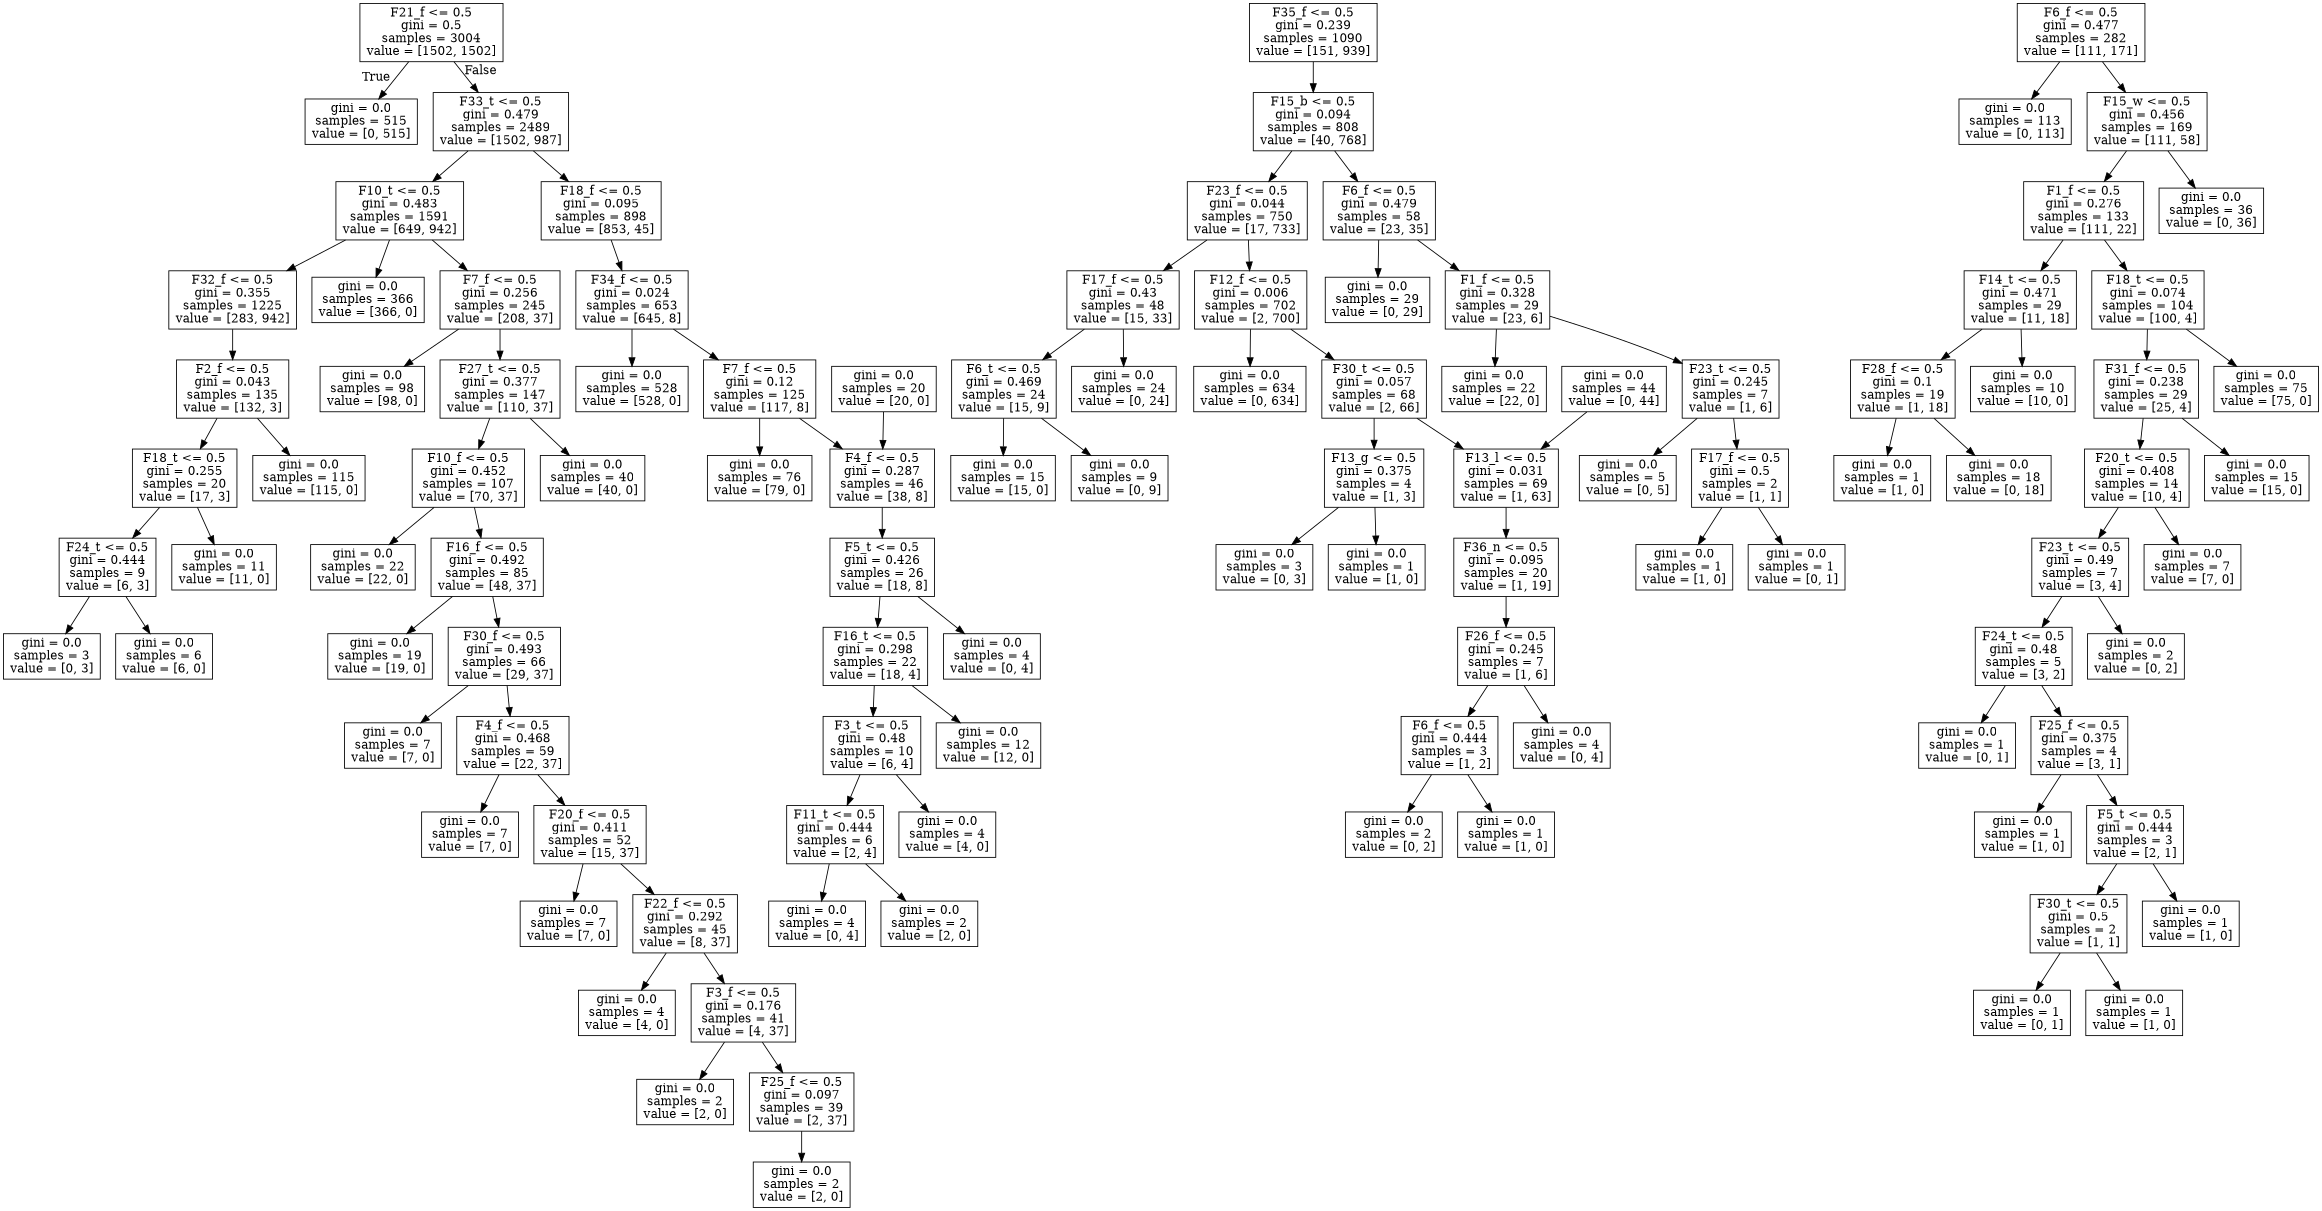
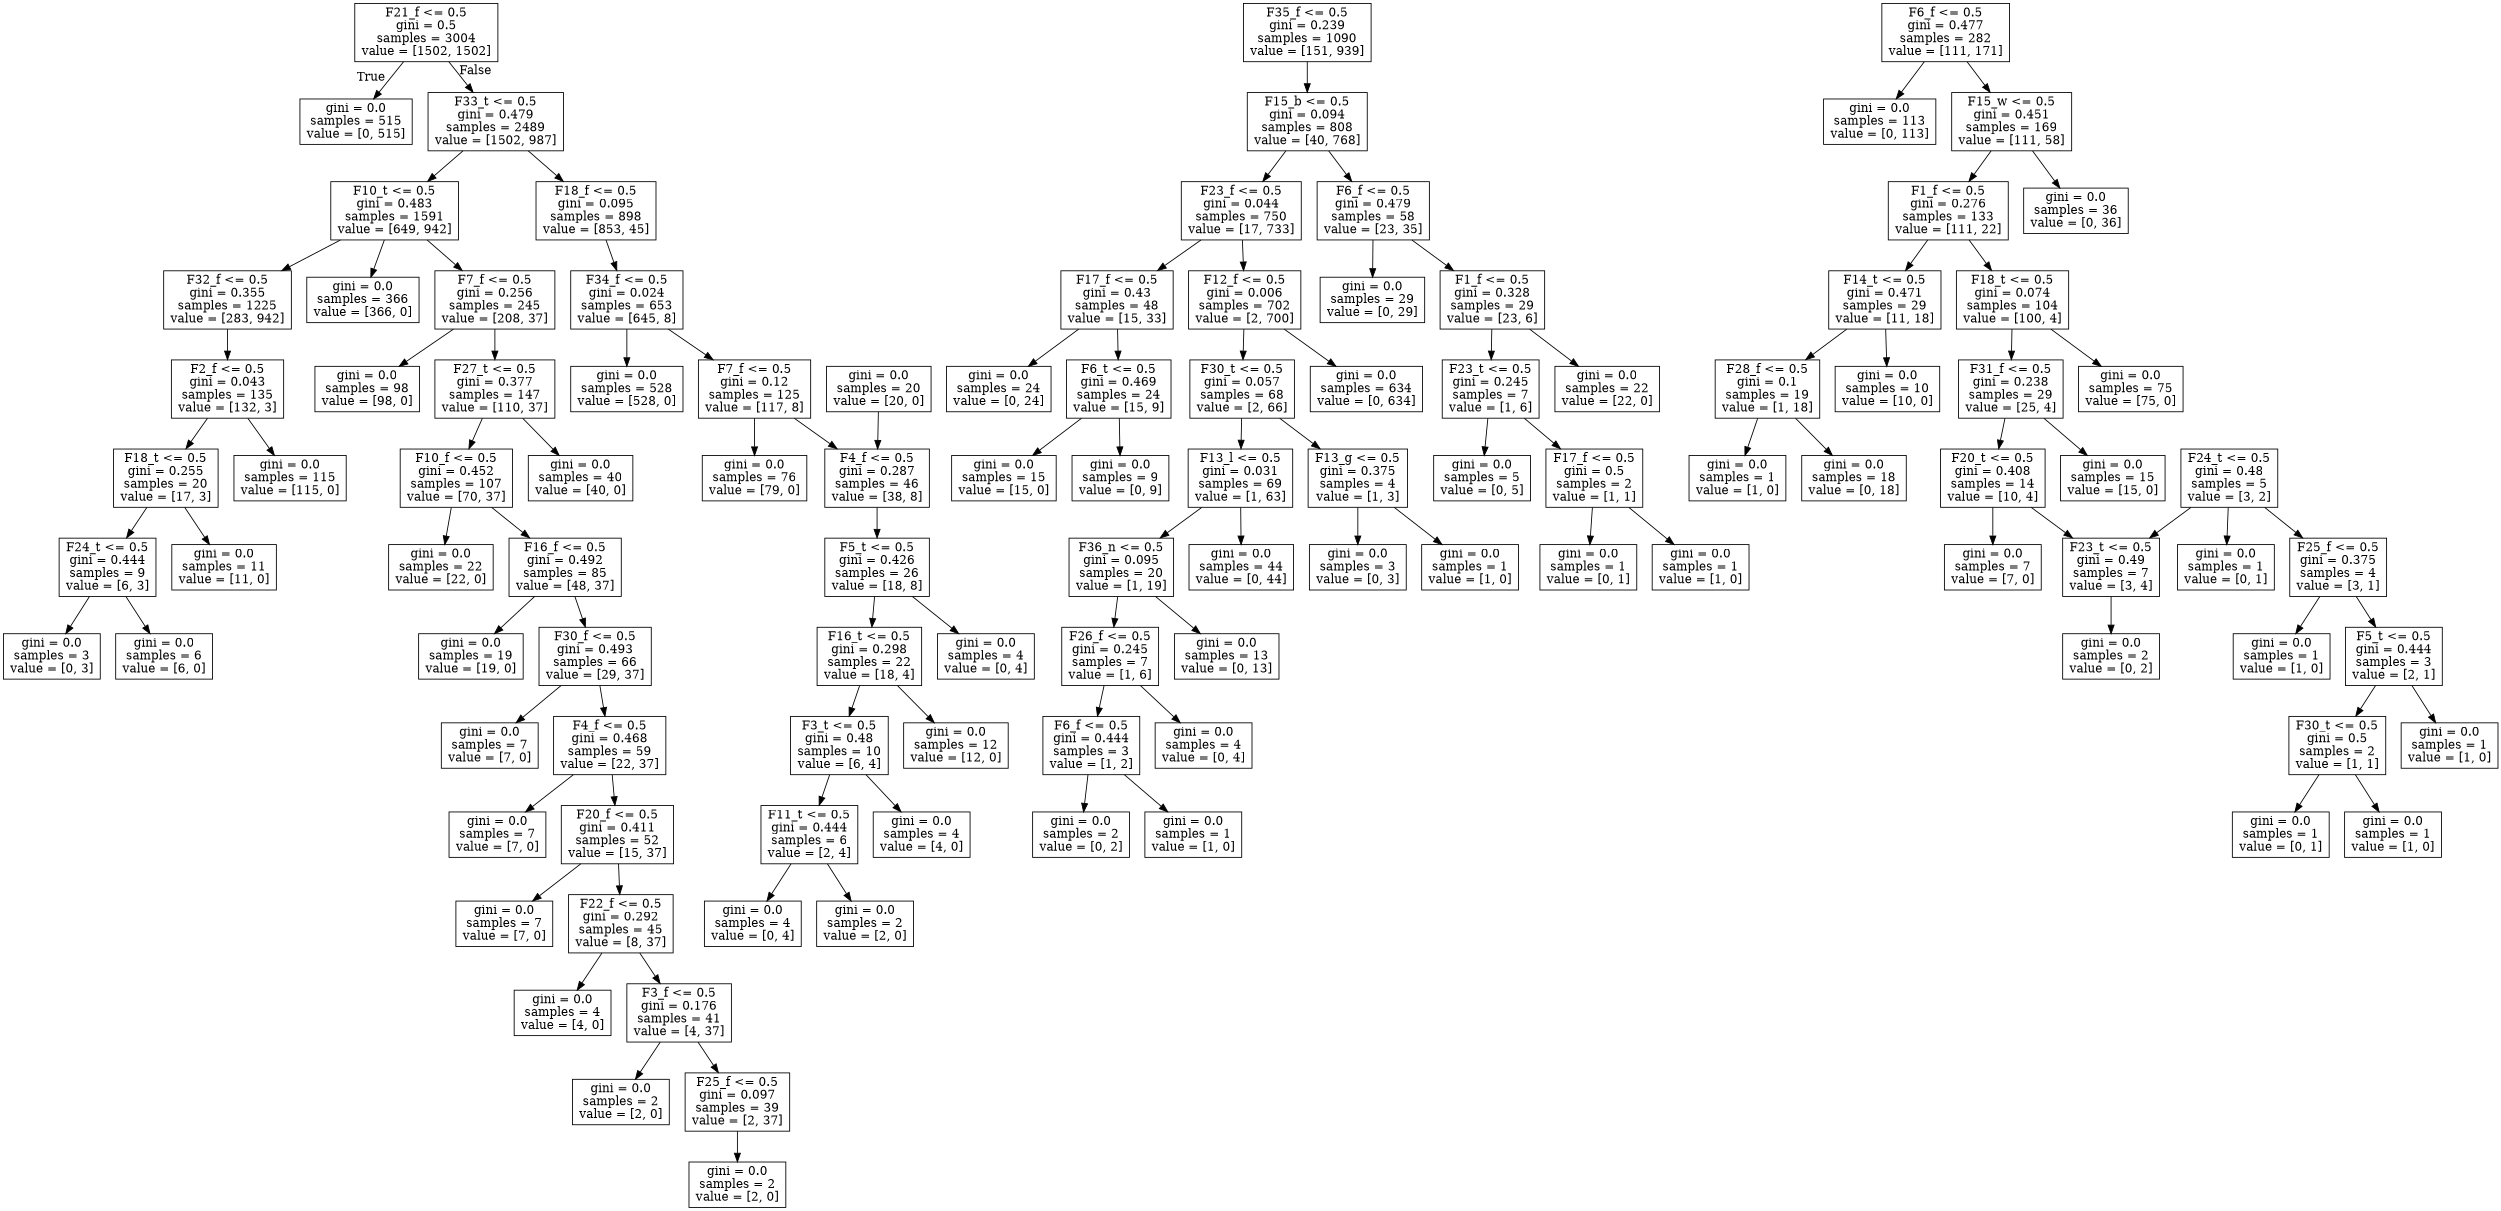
  digraph {
    node [shape=box]
    n1 [label="F21_f <= 0.5\ngini = 0.5\nsamples = 3004\nvalue = [1502, 1502]"]
    n2 [label="gini = 0.0\nsamples = 515\nvalue = [0, 515]"]
    n3 [label="F33_t <= 0.5\ngini = 0.479\nsamples = 2489\nvalue = [1502, 987]"]
    n4 [label="F10_t <= 0.5\ngini = 0.483\nsamples = 1591\nvalue = [649, 942]"]
    n5 [label="F18_f <= 0.5\ngini = 0.095\nsamples = 898\nvalue = [853, 45]"]
    n6 [label="F32_f <= 0.5\ngini = 0.355\nsamples = 1225\nvalue = [283, 942]"]
    n7 [label="gini = 0.0\nsamples = 366\nvalue = [366, 0]"]
    n8 [label="F7_f <= 0.5\ngini = 0.256\nsamples = 245\nvalue = [208, 37]"]
    n9 [label="F34_f <= 0.5\ngini = 0.024\nsamples = 653\nvalue = [645, 8]"]
    n10 [label="F2_f <= 0.5\ngini = 0.043\nsamples = 135\nvalue = [132, 3]"]
    n11 [label="F18_t <= 0.5\ngini = 0.255\nsamples = 20\nvalue = [17, 3]"]
    n12 [label="gini = 0.0\nsamples = 115\nvalue = [115, 0]"]
    n13 [label="F35_f <= 0.5\ngini = 0.239\nsamples = 1090\nvalue = [151, 939]"]
    n14 [label="F15_b <= 0.5\ngini = 0.094\nsamples = 808\nvalue = [40, 768]"]
    n15 [label="F24_t <= 0.5\ngini = 0.444\nsamples = 9\nvalue = [6, 3]"]
    n16 [label="gini = 0.0\nsamples = 11\nvalue = [11, 0]"]
    n17 [label="gini = 0.0\nsamples = 3\nvalue = [0, 3]"]
    n18 [label="gini = 0.0\nsamples = 6\nvalue = [6, 0]"]
    n19 [label="F23_f <= 0.5\ngini = 0.044\nsamples = 750\nvalue = [17, 733]"]
    n20 [label="F6_f <= 0.5\ngini = 0.479\nsamples = 58\nvalue = [23, 35]"]
    n21 [label="F6_f <= 0.5\ngini = 0.477\nsamples = 282\nvalue = [111, 171]"]
    n22 [label="gini = 0.0\nsamples = 113\nvalue = [0, 113]"]
-   n23 [label="F15_w <= 0.5\ngini = 0.456\nsamples = 169\nvalue = [111, 58]"]
+   n23 [label="F15_w <= 0.5\ngini = 0.451\nsamples = 169\nvalue = [111, 58]"]
    n24 [label="F17_f <= 0.5\ngini = 0.43\nsamples = 48\nvalue = [15, 33]"]
    n25 [label="F12_f <= 0.5\ngini = 0.006\nsamples = 702\nvalue = [2, 700]"]
    n26 [label="gini = 0.0\nsamples = 29\nvalue = [0, 29]"]
    n27 [label="F1_f <= 0.5\ngini = 0.328\nsamples = 29\nvalue = [23, 6]"]
    n28 [label="gini = 0.0\nsamples = 24\nvalue = [0, 24]"]
    n29 [label="F6_t <= 0.5\ngini = 0.469\nsamples = 24\nvalue = [15, 9]"]
    n30 [label="F30_t <= 0.5\ngini = 0.057\nsamples = 68\nvalue = [2, 66]"]
    n31 [label="gini = 0.0\nsamples = 634\nvalue = [0, 634]"]
    n32 [label="gini = 0.0\nsamples = 15\nvalue = [15, 0]"]
    n33 [label="gini = 0.0\nsamples = 9\nvalue = [0, 9]"]
    n34 [label="F13_l <= 0.5\ngini = 0.031\nsamples = 69\nvalue = [1, 63]"]
    n35 [label="F13_g <= 0.5\ngini = 0.375\nsamples = 4\nvalue = [1, 3]"]
    n36 [label="F36_n <= 0.5\ngini = 0.095\nsamples = 20\nvalue = [1, 19]"]
    n37 [label="gini = 0.0\nsamples = 44\nvalue = [0, 44]"]
    n38 [label="gini = 0.0\nsamples = 3\nvalue = [0, 3]"]
    n39 [label="gini = 0.0\nsamples = 1\nvalue = [1, 0]"]
    n40 [label="F26_f <= 0.5\ngini = 0.245\nsamples = 7\nvalue = [1, 6]"]
+   n41 [label="gini = 0.0\nsamples = 13\nvalue = [0, 13]"]
    n42 [label="F6_f <= 0.5\ngini = 0.444\nsamples = 3\nvalue = [1, 2]"]
    n43 [label="gini = 0.0\nsamples = 4\nvalue = [0, 4]"]
    n44 [label="gini = 0.0\nsamples = 2\nvalue = [0, 2]"]
    n45 [label="gini = 0.0\nsamples = 1\nvalue = [1, 0]"]
    n46 [label="F23_t <= 0.5\ngini = 0.245\nsamples = 7\nvalue = [1, 6]"]
    n47 [label="gini = 0.0\nsamples = 22\nvalue = [22, 0]"]
    n48 [label="gini = 0.0\nsamples = 5\nvalue = [0, 5]"]
    n49 [label="F17_f <= 0.5\ngini = 0.5\nsamples = 2\nvalue = [1, 1]"]
    n50 [label="gini = 0.0\nsamples = 1\nvalue = [0, 1]"]
    n51 [label="gini = 0.0\nsamples = 1\nvalue = [1, 0]"]
    n52 [label="F1_f <= 0.5\ngini = 0.276\nsamples = 133\nvalue = [111, 22]"]
    n53 [label="gini = 0.0\nsamples = 36\nvalue = [0, 36]"]
    n54 [label="F14_t <= 0.5\ngini = 0.471\nsamples = 29\nvalue = [11, 18]"]
    n55 [label="F18_t <= 0.5\ngini = 0.074\nsamples = 104\nvalue = [100, 4]"]
    n56 [label="F28_f <= 0.5\ngini = 0.1\nsamples = 19\nvalue = [1, 18]"]
    n57 [label="gini = 0.0\nsamples = 10\nvalue = [10, 0]"]
    n58 [label="F31_f <= 0.5\ngini = 0.238\nsamples = 29\nvalue = [25, 4]"]
    n59 [label="gini = 0.0\nsamples = 75\nvalue = [75, 0]"]
    n60 [label="gini = 0.0\nsamples = 1\nvalue = [1, 0]"]
    n61 [label="gini = 0.0\nsamples = 18\nvalue = [0, 18]"]
    n62 [label="F20_t <= 0.5\ngini = 0.408\nsamples = 14\nvalue = [10, 4]"]
    n63 [label="gini = 0.0\nsamples = 15\nvalue = [15, 0]"]
    n64 [label="F23_t <= 0.5\ngini = 0.49\nsamples = 7\nvalue = [3, 4]"]
    n65 [label="gini = 0.0\nsamples = 7\nvalue = [7, 0]"]
    n66 [label="F24_t <= 0.5\ngini = 0.48\nsamples = 5\nvalue = [3, 2]"]
    n67 [label="gini = 0.0\nsamples = 2\nvalue = [0, 2]"]
    n68 [label="gini = 0.0\nsamples = 1\nvalue = [0, 1]"]
    n69 [label="F25_f <= 0.5\ngini = 0.375\nsamples = 4\nvalue = [3, 1]"]
    n70 [label="gini = 0.0\nsamples = 1\nvalue = [1, 0]"]
    n71 [label="F5_t <= 0.5\ngini = 0.444\nsamples = 3\nvalue = [2, 1]"]
    n72 [label="F30_t <= 0.5\ngini = 0.5\nsamples = 2\nvalue = [1, 1]"]
    n73 [label="gini = 0.0\nsamples = 1\nvalue = [1, 0]"]
    n74 [label="gini = 0.0\nsamples = 1\nvalue = [0, 1]"]
    n75 [label="gini = 0.0\nsamples = 1\nvalue = [1, 0]"]
    n76 [label="gini = 0.0\nsamples = 528\nvalue = [528, 0]"]
    n77 [label="F7_f <= 0.5\ngini = 0.12\nsamples = 125\nvalue = [117, 8]"]
    n78 [label="gini = 0.0\nsamples = 98\nvalue = [98, 0]"]
    n79 [label="F27_t <= 0.5\ngini = 0.377\nsamples = 147\nvalue = [110, 37]"]
    n80 [label="gini = 0.0\nsamples = 76\nvalue = [79, 0]"]
    n81 [label="F4_f <= 0.5\ngini = 0.287\nsamples = 46\nvalue = [38, 8]"]
    n82 [label="F5_t <= 0.5\ngini = 0.426\nsamples = 26\nvalue = [18, 8]"]
    n83 [label="gini = 0.0\nsamples = 20\nvalue = [20, 0]"]
    n84 [label="F16_t <= 0.5\ngini = 0.298\nsamples = 22\nvalue = [18, 4]"]
    n85 [label="gini = 0.0\nsamples = 4\nvalue = [0, 4]"]
    n86 [label="F3_t <= 0.5\ngini = 0.48\nsamples = 10\nvalue = [6, 4]"]
    n87 [label="gini = 0.0\nsamples = 12\nvalue = [12, 0]"]
    n88 [label="F11_t <= 0.5\ngini = 0.444\nsamples = 6\nvalue = [2, 4]"]
    n89 [label="gini = 0.0\nsamples = 4\nvalue = [4, 0]"]
    n90 [label="gini = 0.0\nsamples = 4\nvalue = [0, 4]"]
    n91 [label="gini = 0.0\nsamples = 2\nvalue = [2, 0]"]
    n92 [label="F10_f <= 0.5\ngini = 0.452\nsamples = 107\nvalue = [70, 37]"]
    n93 [label="gini = 0.0\nsamples = 40\nvalue = [40, 0]"]
    n94 [label="gini = 0.0\nsamples = 22\nvalue = [22, 0]"]
    n95 [label="F16_f <= 0.5\ngini = 0.492\nsamples = 85\nvalue = [48, 37]"]
    n96 [label="gini = 0.0\nsamples = 19\nvalue = [19, 0]"]
    n97 [label="F30_f <= 0.5\ngini = 0.493\nsamples = 66\nvalue = [29, 37]"]
    n98 [label="gini = 0.0\nsamples = 7\nvalue = [7, 0]"]
    n99 [label="F4_f <= 0.5\ngini = 0.468\nsamples = 59\nvalue = [22, 37]"]
    n100 [label="gini = 0.0\nsamples = 7\nvalue = [7, 0]"]
    n101 [label="F20_f <= 0.5\ngini = 0.411\nsamples = 52\nvalue = [15, 37]"]
    n102 [label="gini = 0.0\nsamples = 7\nvalue = [7, 0]"]
    n103 [label="F22_f <= 0.5\ngini = 0.292\nsamples = 45\nvalue = [8, 37]"]
    n104 [label="gini = 0.0\nsamples = 4\nvalue = [4, 0]"]
    n105 [label="F3_f <= 0.5\ngini = 0.176\nsamples = 41\nvalue = [4, 37]"]
    n106 [label="gini = 0.0\nsamples = 2\nvalue = [2, 0]"]
    n107 [label="F25_f <= 0.5\ngini = 0.097\nsamples = 39\nvalue = [2, 37]"]
    n108 [label="gini = 0.0\nsamples = 2\nvalue = [2, 0]"]
    n1 -> n2 [headlabel=True labelangle=45 labeldistance=2.5]
    n1 -> n3 [headlabel=False labelangle=-45 labeldistance=2.5]
    n3 -> n4
    n3 -> n5
    n4 -> n6
    n4 -> n7
    n4 -> n8
    n5 -> n9
    n6 -> n10
    n8 -> n78
    n8 -> n79
    n9 -> n76
    n9 -> n77
    n10 -> n11
    n10 -> n12
    n11 -> n15
    n11 -> n16
    n13 -> n14
    n14 -> n19
    n14 -> n20
    n15 -> n17
    n15 -> n18
    n19 -> n24
    n19 -> n25
    n20 -> n26
    n20 -> n27
    n21 -> n22
    n21 -> n23
    n23 -> n52
    n23 -> n53
    n24 -> n28
    n24 -> n29
    n25 -> n30
    n25 -> n31
    n27 -> n46
    n27 -> n47
    n29 -> n32
    n29 -> n33
    n30 -> n34
    n30 -> n35
    n34 -> n36
-   n37 -> n34
+   n34 -> n37
    n35 -> n38
    n35 -> n39
    n36 -> n40
+   n36 -> n41
    n40 -> n42
    n40 -> n43
    n42 -> n44
    n42 -> n45
    n46 -> n48
    n46 -> n49
    n49 -> n50
    n49 -> n51
    n52 -> n54
    n52 -> n55
    n54 -> n56
    n54 -> n57
    n55 -> n58
    n55 -> n59
    n56 -> n60
    n56 -> n61
    n58 -> n62
    n58 -> n63
    n62 -> n64
    n62 -> n65
-   n64 -> n66
+   n66 -> n64
    n64 -> n67
    n66 -> n68
    n66 -> n69
    n69 -> n70
    n69 -> n71
    n71 -> n72
    n71 -> n73
    n72 -> n74
    n72 -> n75
    n77 -> n80
    n77 -> n81
    n79 -> n92
    n79 -> n93
    n81 -> n82
    n82 -> n84
    n82 -> n85
    n83 -> n81
    n84 -> n86
    n84 -> n87
    n86 -> n88
    n86 -> n89
    n88 -> n90
    n88 -> n91
    n92 -> n94
    n92 -> n95
    n95 -> n96
    n95 -> n97
    n97 -> n98
    n97 -> n99
    n99 -> n100
    n99 -> n101
    n101 -> n102
    n101 -> n103
    n103 -> n104
    n103 -> n105
    n105 -> n106
    n105 -> n107
    n107 -> n108
  }
